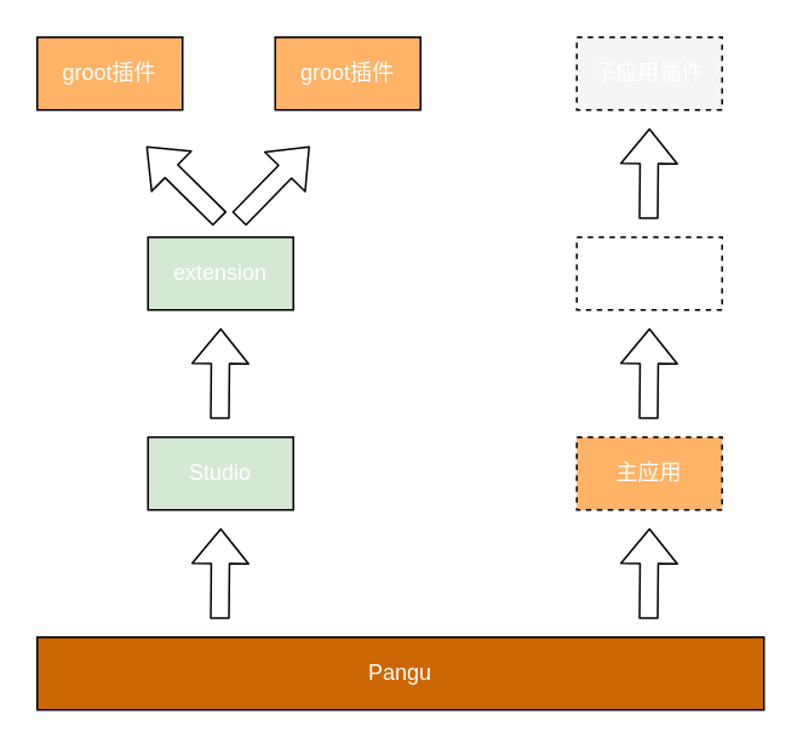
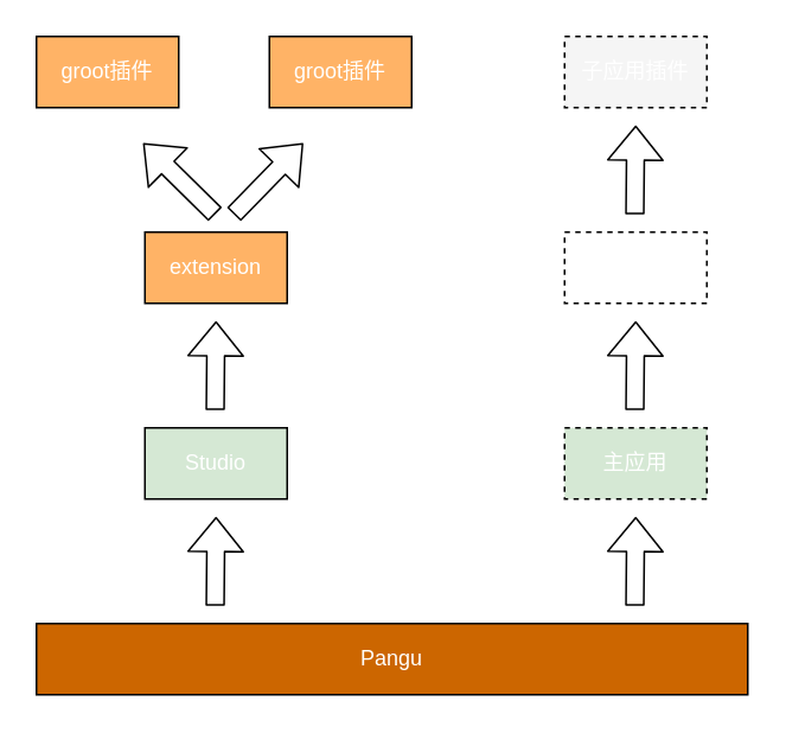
  <mxCell id="0" />
  <mxCell id="1" parent="0" />
  <mxCell id="2" value="Pangu" style="whiteSpace=wrap;html=1;fillColor=#CC6600;fontColor=#FFFFFF;" vertex="1" parent="1"><mxGeometry x="20" y="350" width="400" height="40" as="geometry" /></mxCell>
  <mxCell id="3" value="Studio" style="rounded=0;whiteSpace=wrap;html=1;fontColor=#FFFFFF;fillColor=#d5e8d4;" vertex="1" parent="1"><mxGeometry x="81" y="240" width="80" height="40" as="geometry" /></mxCell>
- <mxCell id="4" value="主应用" style="rounded=0;whiteSpace=wrap;html=1;fontColor=#FFFFFF;fillColor=#FFB366;dashed=1;" vertex="1" parent="1"><mxGeometry x="317" y="240" width="80" height="40" as="geometry" /></mxCell>
- <mxCell id="5" value="extension" style="rounded=0;whiteSpace=wrap;html=1;fontColor=#FFFFFF;fillColor=#d5e8d4;" vertex="1" parent="1"><mxGeometry x="81" y="130" width="80" height="40" as="geometry" /></mxCell>
+ <mxCell id="4" value="主应用" style="rounded=0;whiteSpace=wrap;html=1;fontColor=#FFFFFF;fillColor=#d5e8d4;dashed=1;" vertex="1" parent="1"><mxGeometry x="317" y="240" width="80" height="40" as="geometry" /></mxCell>
+ <mxCell id="5" value="extension" style="rounded=0;whiteSpace=wrap;html=1;fontColor=#FFFFFF;fillColor=#FFB366;" vertex="1" parent="1"><mxGeometry x="81" y="130" width="80" height="40" as="geometry" /></mxCell>
  <mxCell id="6" value="" style="shape=flexArrow;endArrow=classic;html=1;fontColor=#FFFFFF;" edge="1" parent="1"><mxGeometry width="50" height="50" relative="1" as="geometry"><mxPoint x="120.52" y="340" as="sourcePoint" /><mxPoint x="121" y="290" as="targetPoint" /></mxGeometry></mxCell>
  <mxCell id="7" value="子应用" style="rounded=0;whiteSpace=wrap;html=1;fontColor=#FFFFFF;fillColor=#ffffff;dashed=1;" vertex="1" parent="1"><mxGeometry x="317" y="130" width="80" height="40" as="geometry" /></mxCell>
  <mxCell id="8" value="groot插件" style="rounded=0;whiteSpace=wrap;html=1;fontColor=#FFFFFF;fillColor=#FFB366;" vertex="1" parent="1"><mxGeometry x="20" y="20" width="80" height="40" as="geometry" /></mxCell>
  <mxCell id="9" value="" style="shape=flexArrow;endArrow=classic;html=1;fontColor=#FFFFFF;" edge="1" parent="1"><mxGeometry width="50" height="50" relative="1" as="geometry"><mxPoint x="120.52" y="230" as="sourcePoint" /><mxPoint x="121" y="180" as="targetPoint" /></mxGeometry></mxCell>
  <mxCell id="10" value="groot插件" style="rounded=0;whiteSpace=wrap;html=1;fontColor=#FFFFFF;fillColor=#FFB366;" vertex="1" parent="1"><mxGeometry x="151" y="20" width="80" height="40" as="geometry" /></mxCell>
  <mxCell id="11" value="" style="shape=flexArrow;endArrow=classic;html=1;fontColor=#FFFFFF;" edge="1" parent="1"><mxGeometry width="50" height="50" relative="1" as="geometry"><mxPoint x="120.52" y="120" as="sourcePoint" /><mxPoint x="80" y="80" as="targetPoint" /></mxGeometry></mxCell>
  <mxCell id="12" value="" style="shape=flexArrow;endArrow=classic;html=1;fontColor=#FFFFFF;" edge="1" parent="1"><mxGeometry width="50" height="50" relative="1" as="geometry"><mxPoint x="131" y="120" as="sourcePoint" /><mxPoint x="170" y="80" as="targetPoint" /></mxGeometry></mxCell>
  <mxCell id="13" value="" style="shape=flexArrow;endArrow=classic;html=1;fontColor=#FFFFFF;" edge="1" parent="1"><mxGeometry width="50" height="50" relative="1" as="geometry"><mxPoint x="356.52" y="340" as="sourcePoint" /><mxPoint x="357" y="290" as="targetPoint" /></mxGeometry></mxCell>
  <mxCell id="14" value="" style="shape=flexArrow;endArrow=classic;html=1;fontColor=#FFFFFF;" edge="1" parent="1"><mxGeometry width="50" height="50" relative="1" as="geometry"><mxPoint x="356.52" y="230" as="sourcePoint" /><mxPoint x="357" y="180" as="targetPoint" /></mxGeometry></mxCell>
  <mxCell id="15" value="子应用插件" style="rounded=0;whiteSpace=wrap;html=1;fontColor=#FFFFFF;fillColor=#f5f5f5;dashed=1;" vertex="1" parent="1"><mxGeometry x="317" y="20" width="80" height="40" as="geometry" /></mxCell>
  <mxCell id="16" value="" style="shape=flexArrow;endArrow=classic;html=1;fontColor=#FFFFFF;" edge="1" parent="1"><mxGeometry width="50" height="50" relative="1" as="geometry"><mxPoint x="356.52" y="120" as="sourcePoint" /><mxPoint x="357" y="70" as="targetPoint" /></mxGeometry></mxCell>
